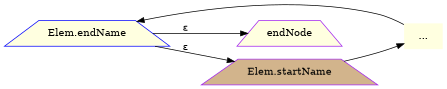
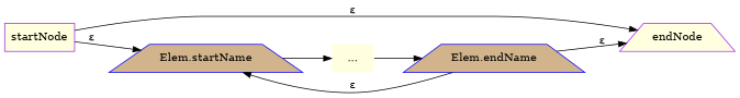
  digraph {
    rankdir=LR
    node [color=purple fillcolor=lightyellow shape=trapezium style=filled]
+   n1 [label=startNode shape=box]
    n2 [label=endNode]
-   n3 [fillcolor=tan label="Elem.startName"]
+   n3 [color=blue fillcolor=tan label="Elem.startName"]
    n4 [label="..." shape=plaintext]
-   n5 [color=blue label="Elem.endName"]
+   n5 [color=blue fillcolor=tan label="Elem.endName"]
+   n1 -> n2 [label="ε"]
+   n1 -> n3 [label="ε"]
    n3 -> n4
    n4 -> n5
    n5 -> n2 [label="ε"]
    n5 -> n3 [label="ε"]
  }
